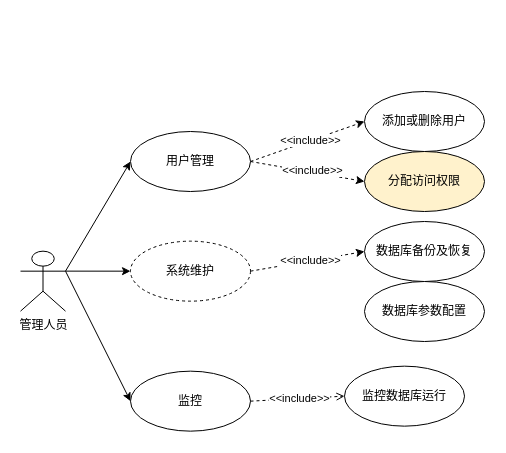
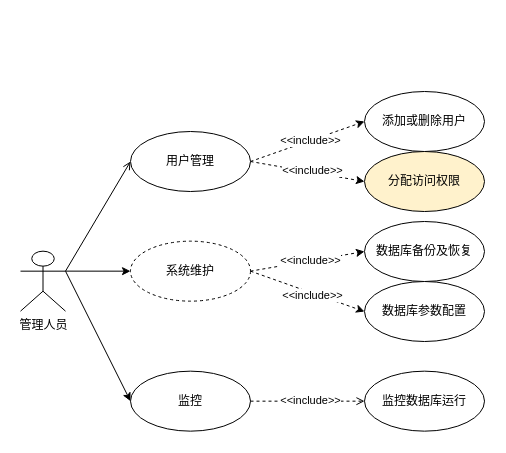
  <mxCell id="0" />
  <mxCell id="1" parent="0" />
  <mxCell id="2" value="&lt;div&gt;&lt;br&gt;&lt;/div&gt;" style="edgeLabel;html=1;align=center;verticalAlign=middle;resizable=0;points=[];" vertex="1" connectable="0" parent="1"><mxGeometry x="320.772" y="20.995" as="geometry"><mxPoint x="-8" y="57" as="offset" /></mxGeometry></mxCell>
  <mxCell id="3" style="rounded=0;orthogonalLoop=1;jettySize=auto;html=1;exitX=1;exitY=0.333;exitDx=0;exitDy=0;exitPerimeter=0;entryX=0;entryY=0.5;entryDx=0;entryDy=0;" edge="1" parent="1" source="6" target="20"><mxGeometry relative="1" as="geometry" /></mxCell>
- <mxCell id="4" style="rounded=0;orthogonalLoop=1;jettySize=auto;html=1;exitX=1;exitY=0.333;exitDx=0;exitDy=0;exitPerimeter=0;entryX=0;entryY=0.5;entryDx=0;entryDy=0;" edge="1" parent="1" source="6" target="14"><mxGeometry relative="1" as="geometry" /></mxCell>
+ <mxCell id="4" style="rounded=0;orthogonalLoop=1;jettySize=auto;html=1;exitX=1;exitY=0.333;exitDx=0;exitDy=0;exitPerimeter=0;entryX=0;entryY=0.5;entryDx=0;entryDy=0;endArrow=open;" edge="1" parent="1" source="6" target="14"><mxGeometry relative="1" as="geometry" /></mxCell>
  <mxCell id="5" style="rounded=0;orthogonalLoop=1;jettySize=auto;html=1;exitX=1;exitY=0.333;exitDx=0;exitDy=0;exitPerimeter=0;entryX=0;entryY=0.5;entryDx=0;entryDy=0;" edge="1" parent="1" source="6" target="25"><mxGeometry relative="1" as="geometry" /></mxCell>
  <mxCell id="6" value="管理人员" style="shape=umlActor;verticalLabelPosition=bottom;verticalAlign=top;html=1;outlineConnect=0;" vertex="1" parent="1"><mxGeometry x="20" y="250.66" width="45" height="60" as="geometry" /></mxCell>
  <mxCell id="7" value="添加或删除用户" style="ellipse;whiteSpace=wrap;html=1;" vertex="1" parent="1"><mxGeometry x="364" y="91" width="120" height="60" as="geometry" /></mxCell>
  <mxCell id="8" style="rounded=0;orthogonalLoop=1;jettySize=auto;html=1;exitX=1;exitY=0.5;exitDx=0;exitDy=0;entryX=0;entryY=0.5;entryDx=0;entryDy=0;dashed=1;" edge="1" parent="1" source="14" target="7"><mxGeometry relative="1" as="geometry" /></mxCell>
  <mxCell id="9" value="&lt;span style=&quot;color: rgba(0, 0, 0, 0); font-family: monospace; font-size: 0px; text-align: start; background-color: rgb(251, 251, 251);&quot;&gt;%3CmxGraphModel%3E%3Croot%3E%3CmxCell%20id%3D%220%22%2F%3E%3CmxCell%20id%3D%221%22%20parent%3D%220%22%2F%3E%3CmxCell%20id%3D%222%22%20value%3D%22%26amp%3Blt%3B%26amp%3Blt%3Binclude%26amp%3Bgt%3B%26amp%3Bgt%3B%22%20style%3D%22text%3Bhtml%3D1%3Balign%3Dcenter%3BverticalAlign%3Dmiddle%3Bresizable%3D0%3Bpoints%3D%5B%5D%3Bautosize%3D1%3BstrokeColor%3Dnone%3BfillColor%3Dnone%3B%22%20vertex%3D%221%22%20parent%3D%221%22%3E%3CmxGeometry%20x%3D%22595%22%20y%3D%22408%22%20width%3D%2290%22%20height%3D%2230%22%20as%3D%22geometry%22%2F%3E%3C%2FmxCell%3E%3C%2Froot%3E%3C%2FmxGraphModel%3E&lt;/span&gt;" style="edgeLabel;html=1;align=center;verticalAlign=middle;resizable=0;points=[];" vertex="1" connectable="0" parent="8"><mxGeometry x="0.117" y="-2" relative="1" as="geometry"><mxPoint as="offset" /></mxGeometry></mxCell>
  <mxCell id="10" value="&amp;lt;&amp;lt;include&amp;gt;&amp;gt;" style="edgeLabel;html=1;align=center;verticalAlign=middle;resizable=0;points=[];" vertex="1" connectable="0" parent="8"><mxGeometry x="0.039" y="1" relative="1" as="geometry"><mxPoint as="offset" /></mxGeometry></mxCell>
  <mxCell id="11" style="rounded=0;orthogonalLoop=1;jettySize=auto;html=1;exitX=1;exitY=0.5;exitDx=0;exitDy=0;entryX=0;entryY=0.5;entryDx=0;entryDy=0;dashed=1;" edge="1" parent="1" source="14" target="15"><mxGeometry relative="1" as="geometry" /></mxCell>
  <mxCell id="12" value="&lt;span style=&quot;color: rgba(0, 0, 0, 0); font-family: monospace; font-size: 0px; text-align: start; background-color: rgb(251, 251, 251);&quot;&gt;%3CmxGraphModel%3E%3Croot%3E%3CmxCell%20id%3D%220%22%2F%3E%3CmxCell%20id%3D%221%22%20parent%3D%220%22%2F%3E%3CmxCell%20id%3D%222%22%20value%3D%22%26%2310%3B%26lt%3Bspan%20style%3D%26quot%3Bcolor%3A%20rgb(0%2C%200%2C%200)%3B%20font-family%3A%20Helvetica%3B%20font-size%3A%2012px%3B%20font-style%3A%20normal%3B%20font-variant-ligatures%3A%20normal%3B%20font-variant-caps%3A%20normal%3B%20font-weight%3A%20400%3B%20letter-spacing%3A%20normal%3B%20orphans%3A%202%3B%20text-align%3A%20center%3B%20text-indent%3A%200px%3B%20text-transform%3A%20none%3B%20widows%3A%202%3B%20word-spacing%3A%200px%3B%20-webkit-text-stroke-width%3A%200px%3B%20white-space%3A%20nowrap%3B%20background-color%3A%20rgb(251%2C%20251%2C%20251)%3B%20text-decoration-thickness%3A%20initial%3B%20text-decoration-style%3A%20initial%3B%20text-decoration-color%3A%20initial%3B%20display%3A%20inline%20!important%3B%20float%3A%20none%3B%26quot%3B%26gt%3B%26amp%3Blt%3B%26amp%3Blt%3Binclude%26amp%3Bgt%3B%26amp%3Bgt%3B%26lt%3B%2Fspan%26gt%3B%26%2310%3B%26%2310%3B%22%20style%3D%22edgeLabel%3Bhtml%3D1%3Balign%3Dcenter%3BverticalAlign%3Dmiddle%3Bresizable%3D0%3Bpoints%3D%5B%5D%3B%22%20vertex%3D%221%22%20connectable%3D%220%22%20parent%3D%221%22%3E%3CmxGeometry%20x%3D%22360.772%22%20y%3D%2290.335%22%20as%3D%22geometry%22%2F%3E%3C%2FmxCell%3E%3C%2Froot%3E%3C%2FmxGraphModel%3E&amp;lt;&amp;lt;&lt;/span&gt;" style="edgeLabel;html=1;align=center;verticalAlign=middle;resizable=0;points=[];" vertex="1" connectable="0" parent="11"><mxGeometry x="0.175" y="1" relative="1" as="geometry"><mxPoint as="offset" /></mxGeometry></mxCell>
  <mxCell id="13" value="&amp;lt;&amp;lt;include&amp;gt;&amp;gt;" style="edgeLabel;html=1;align=center;verticalAlign=middle;resizable=0;points=[];" vertex="1" connectable="0" parent="11"><mxGeometry x="0.076" y="2" relative="1" as="geometry"><mxPoint as="offset" /></mxGeometry></mxCell>
  <mxCell id="14" value="用户管理" style="ellipse;whiteSpace=wrap;html=1;" vertex="1" parent="1"><mxGeometry x="130" y="131" width="120" height="60" as="geometry" /></mxCell>
  <mxCell id="15" value="分配访问权限" style="ellipse;whiteSpace=wrap;html=1;fillColor=#fff2cc;" vertex="1" parent="1"><mxGeometry x="364" y="151" width="120" height="60" as="geometry" /></mxCell>
  <mxCell id="16" style="rounded=0;orthogonalLoop=1;jettySize=auto;html=1;exitX=1;exitY=0.5;exitDx=0;exitDy=0;entryX=0;entryY=0.5;entryDx=0;entryDy=0;dashed=1;" edge="1" parent="1" source="20" target="21"><mxGeometry relative="1" as="geometry" /></mxCell>
  <mxCell id="17" value="&amp;lt;&amp;lt;include&amp;gt;&amp;gt;" style="edgeLabel;html=1;align=center;verticalAlign=middle;resizable=0;points=[];" vertex="1" connectable="0" parent="16"><mxGeometry x="0.06" y="1" relative="1" as="geometry"><mxPoint as="offset" /></mxGeometry></mxCell>
+ <mxCell id="18" style="rounded=0;orthogonalLoop=1;jettySize=auto;html=1;exitX=1;exitY=0.5;exitDx=0;exitDy=0;entryX=0;entryY=0.5;entryDx=0;entryDy=0;dashed=1;" edge="1" parent="1" source="20" target="22"><mxGeometry relative="1" as="geometry" /></mxCell>
+ <mxCell id="19" value="&amp;lt;&amp;lt;include&amp;gt;&amp;gt;" style="edgeLabel;html=1;align=center;verticalAlign=middle;resizable=0;points=[];" vertex="1" connectable="0" parent="18"><mxGeometry x="0.094" y="-2" relative="1" as="geometry"><mxPoint as="offset" /></mxGeometry></mxCell>
  <mxCell id="20" value="系统维护" style="ellipse;whiteSpace=wrap;html=1;dashed=1;" vertex="1" parent="1"><mxGeometry x="130" y="240.66" width="120" height="60" as="geometry" /></mxCell>
  <mxCell id="21" value="数据库备份及恢复" style="ellipse;whiteSpace=wrap;html=1;" vertex="1" parent="1"><mxGeometry x="364" y="221" width="120" height="60" as="geometry" /></mxCell>
  <mxCell id="22" value="数据库参数配置" style="ellipse;whiteSpace=wrap;html=1;" vertex="1" parent="1"><mxGeometry x="364" y="281" width="120" height="60" as="geometry" /></mxCell>
  <mxCell id="23" style="rounded=0;orthogonalLoop=1;jettySize=auto;html=1;exitX=1;exitY=0.5;exitDx=0;exitDy=0;entryX=0;entryY=0.5;entryDx=0;entryDy=0;dashed=1;endArrow=open;" edge="1" parent="1" source="25" target="26"><mxGeometry relative="1" as="geometry" /></mxCell>
  <mxCell id="24" value="&amp;lt;&amp;lt;include&amp;gt;&amp;gt;" style="edgeLabel;html=1;align=center;verticalAlign=middle;resizable=0;points=[];" vertex="1" connectable="0" parent="23"><mxGeometry x="0.032" y="1" relative="1" as="geometry"><mxPoint as="offset" /></mxGeometry></mxCell>
  <mxCell id="25" value="监控" style="ellipse;whiteSpace=wrap;html=1;" vertex="1" parent="1"><mxGeometry x="130" y="370.66" width="120" height="60" as="geometry" /></mxCell>
- <mxCell id="26" value="监控数据库运行" style="ellipse;whiteSpace=wrap;html=1;" vertex="1" parent="1"><mxGeometry x="344" y="365.66" width="120" height="60" as="geometry" /></mxCell>
+ <mxCell id="26" value="监控数据库运行" style="ellipse;whiteSpace=wrap;html=1;" vertex="1" parent="1"><mxGeometry x="364" y="370.66" width="120" height="60" as="geometry" /></mxCell>
